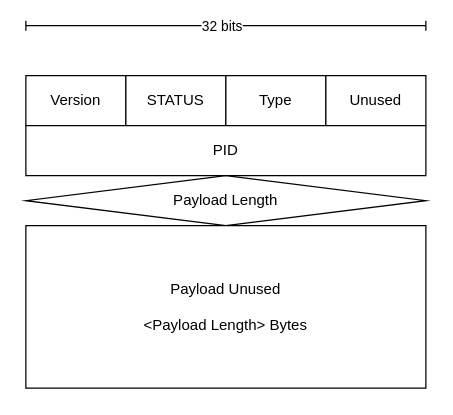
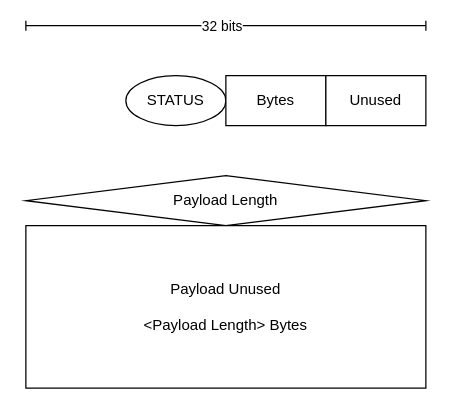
  <mxCell id="0" />
  <mxCell id="1" parent="0" />
- <mxCell id="2" value="&lt;div&gt;Version&lt;/div&gt;" style="rounded=0;whiteSpace=wrap;html=1;" parent="1" vertex="1"><mxGeometry x="20" y="60" width="80" height="40" as="geometry" /></mxCell>
  <mxCell id="3" value="" style="endArrow=baseDash;html=1;rounded=0;startArrow=baseDash;startFill=0;endFill=0;" parent="1" edge="1"><mxGeometry width="50" height="50" relative="1" as="geometry"><mxPoint x="20" y="20" as="sourcePoint" /><mxPoint x="340" y="20" as="targetPoint" /></mxGeometry></mxCell>
  <mxCell id="4" value="32 bits" style="edgeLabel;html=1;align=center;verticalAlign=middle;resizable=0;points=[];" parent="3" vertex="1" connectable="0"><mxGeometry x="-0.022" relative="1" as="geometry"><mxPoint as="offset" /></mxGeometry></mxCell>
- <mxCell id="5" value="STATUS" style="rounded=0;whiteSpace=wrap;html=1;" parent="1" vertex="1"><mxGeometry x="100" y="60" width="80" height="40" as="geometry" /></mxCell>
- <mxCell id="6" value="Type" style="rounded=0;whiteSpace=wrap;html=1;" parent="1" vertex="1"><mxGeometry x="180" y="60" width="80" height="40" as="geometry" /></mxCell>
+ <mxCell id="5" value="STATUS" style="ellipse;whiteSpace=wrap;html=1;" parent="1" vertex="1"><mxGeometry x="100" y="60" width="80" height="40" as="geometry" /></mxCell>
+ <mxCell id="6" value="Bytes" style="rounded=0;whiteSpace=wrap;html=1;" parent="1" vertex="1"><mxGeometry x="180" y="60" width="80" height="40" as="geometry" /></mxCell>
  <mxCell id="7" value="Unused" style="rounded=0;whiteSpace=wrap;html=1;" parent="1" vertex="1"><mxGeometry x="260" y="60" width="80" height="40" as="geometry" /></mxCell>
- <mxCell id="8" value="PID" style="rounded=0;whiteSpace=wrap;html=1;" parent="1" vertex="1"><mxGeometry x="20" y="100" width="320" height="40" as="geometry" /></mxCell>
  <mxCell id="9" value="Payload Length" style="rhombus;whiteSpace=wrap;html=1;" vertex="1" parent="1"><mxGeometry x="20" y="140" width="320" height="40" as="geometry" /></mxCell>
  <mxCell id="10" value="Payload Unused&lt;div&gt;&lt;br&gt;&lt;/div&gt;&lt;div&gt;&amp;lt;Payload Length&amp;gt; Bytes&lt;/div&gt;" style="rounded=0;whiteSpace=wrap;html=1;" vertex="1" parent="1"><mxGeometry x="20" y="180" width="320" height="130" as="geometry" /></mxCell>
